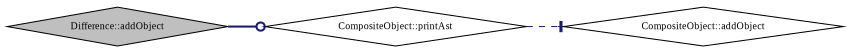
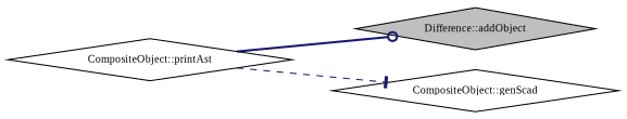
  digraph {
    fontname="Liberation Serif"
    rankdir=LR
    node [color=black fillcolor=white fontname="Liberation Serif" fontsize=10 shape=diamond style=filled]
    edge [color=midnightblue fontname="Liberation Serif" fontsize=10 labelfontname=Helvetica labelfontsize=10]
    n1 [fillcolor=grey75 fontcolor=black height=0.2 label="Difference::addObject" width=0.4]
    n2 [height=0.2 label="CompositeObject::printAst" width=0.4]
-   n3 [height=0.2 label="CompositeObject::addObject" width=0.4]
-   n1 -> n2 [arrowhead=odot style=bold]
+   n3 [height=0.2 label="CompositeObject::genScad" width=0.4]
+   n2 -> n1 [arrowhead=odot style=bold]
    n2 -> n3 [arrowhead=tee style=dashed]
  }
